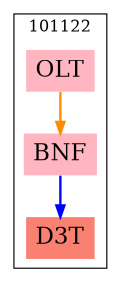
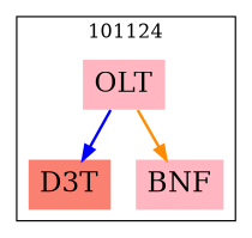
  strict digraph {
    node [fillcolor=lightpink fontsize=20 shape=plaintext style=filled]
    edge [style=bold]
    n1 [fillcolor=salmon label=D3T]
    n2 [label=BNF]
    n3 [label=OLT]
    subgraph cluster_1 {
-     label=101122
+     label=101124
      labeldoc=t
      n1
      n2
      n3
    }
-   n2 -> n1 [color=blue]
+   n3 -> n1 [color=blue]
    n3 -> n2 [color=darkorange]
  }
